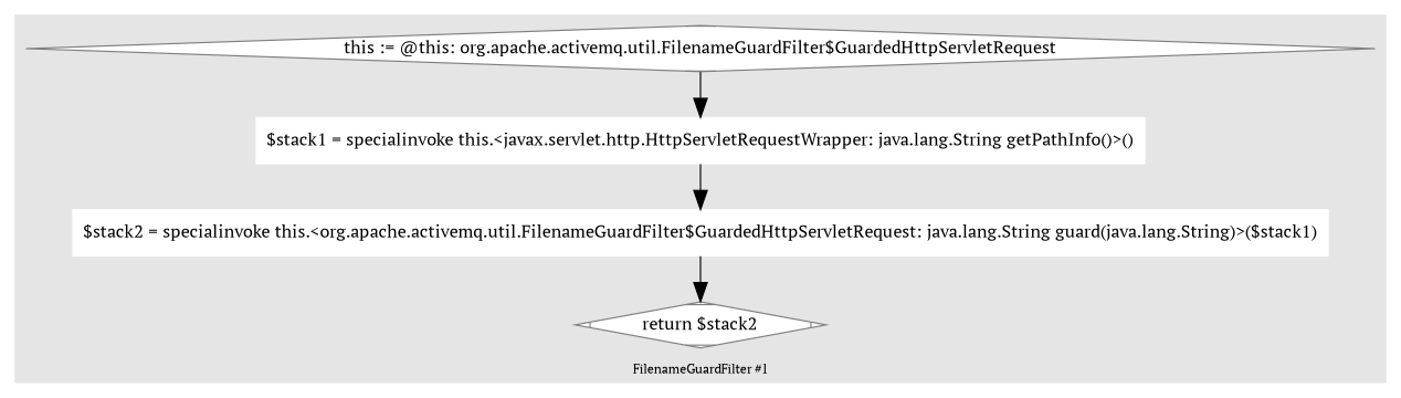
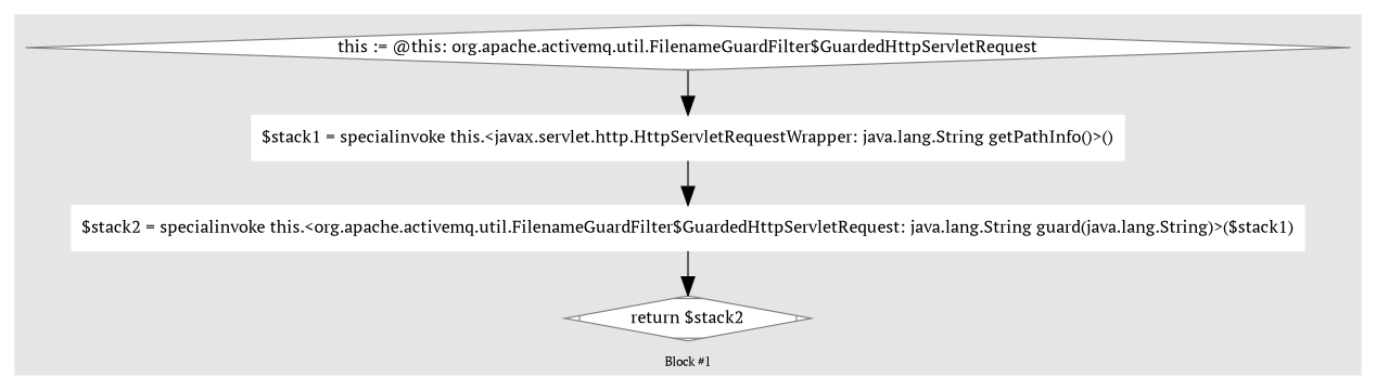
  digraph {
    color=gray90
    compound=true
    fontsize=10
    labelloc=b
    style=filled
    fontname="PT Serif"
    node [color=grey50 shape=Mdiamond style=filled fontname="PT Serif"]
    edge [arrowsize=1.5 fontcolor=grey40 fontsize=10 fontname="PT Serif"]
    n1 [fillcolor=white label="this := @this: org.apache.activemq.util.FilenameGuardFilter$GuardedHttpServletRequest"]
    n2 [color=white label="$stack1 = specialinvoke this.&lt;javax.servlet.http.HttpServletRequestWrapper: java.lang.String getPathInfo()&gt;()" shape=box]
    n3 [color=white label="$stack2 = specialinvoke this.&lt;org.apache.activemq.util.FilenameGuardFilter$GuardedHttpServletRequest: java.lang.String guard(java.lang.String)&gt;($stack1)" shape=box]
    n4 [fillcolor=white label="return $stack2"]
    subgraph cluster_1 {
-     label="FilenameGuardFilter #1"
+     label="Block #1"
      n1
      n2
      n3
      n4
    }
    n1 -> n2
    n2 -> n3
    n3 -> n4
  }
